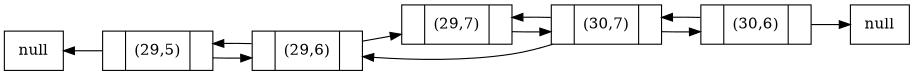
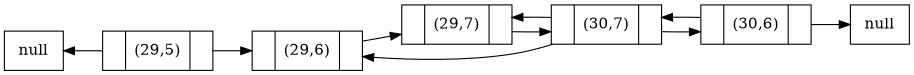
  digraph {
    rankdir=LR
    node [shape=record]
    n1 [label=null]
    n2 [label="{|(29,5)|}"]
    n3 [label="{|(29,6)|}"]
    n4 [label=null]
    n5 [label="{|(29,7)|}"]
    n6 [label="{|(30,7)|}"]
    n7 [label="{|(30,6)|}"]
    n1 -> n2 [dir=back]
    n2 -> n3
-   n3 -> n2
    n3 -> n5
    n5 -> n6
    n6 -> n3
    n6 -> n5
    n6 -> n7
    n7 -> n4 [dir=forward]
    n7 -> n6
  }
